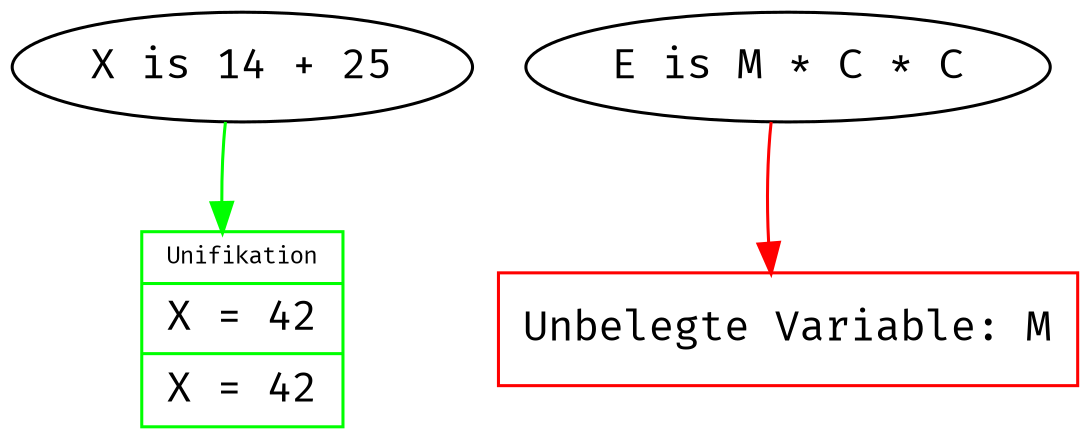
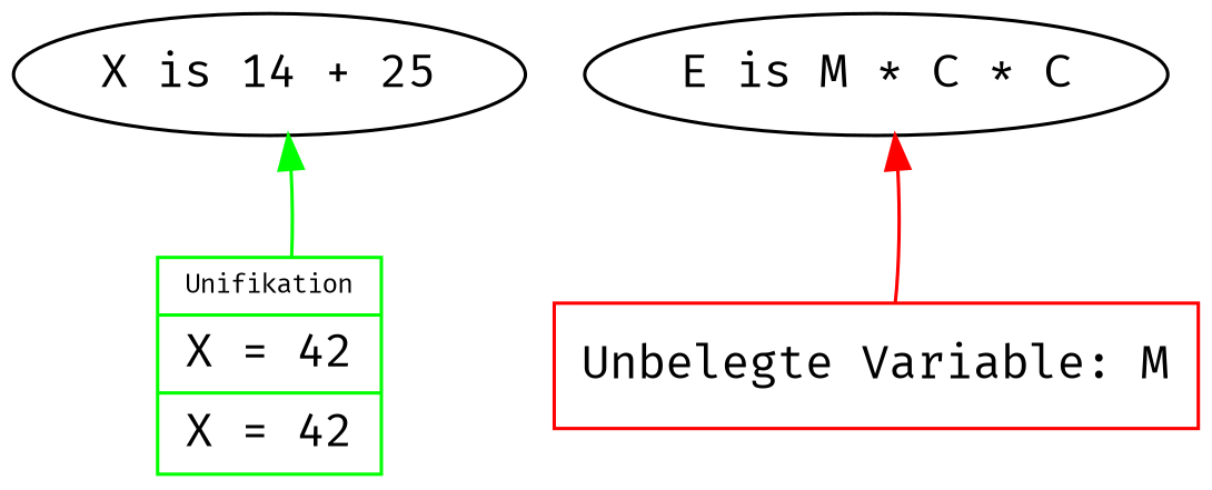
  digraph {
    node [fontname="Fira Mono"]
    n1 [label="X is 14 + 25"]
    n2 [color=green label=<{<font point-size="8">Unifikation</font>|X = 42|X = 42}> shape=record]
    n3 [label="E is M * C * C"]
    n4 [color=red label=<Unbelegte Variable: M> shape=record]
-   n1 -> n2 [color=green]
-   n3 -> n4 [color=red]
+   n2 -> n1 [color=green]
+   n4 -> n3 [color=red]
  }
